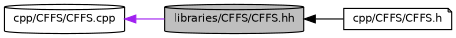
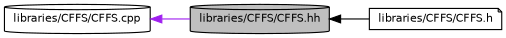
  digraph {
    rankdir=LR
    node [color=black fillcolor=white fontname=Helvetica fontsize=10 shape=cylinder style=filled]
    edge [dir=back fontname=Helvetica fontsize=10 labelfontname=Helvetica labelfontsize=10 style=solid]
    n1 [fillcolor=grey75 fontcolor=black height=0.2 label="libraries/CFFS/CFFS.hh" width=0.4]
-   n2 [height=0.2 label="cpp/CFFS/CFFS.h" shape=note width=0.4]
-   n3 [height=0.2 label="cpp/CFFS/CFFS.cpp" width=0.4]
+   n2 [height=0.2 label="libraries/CFFS/CFFS.h" shape=note width=0.4]
+   n3 [height=0.2 label="libraries/CFFS/CFFS.cpp" width=0.4]
    n1 -> n2 [color=black]
    n3 -> n1 [color=purple]
  }
